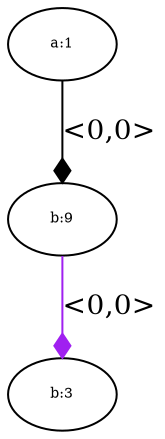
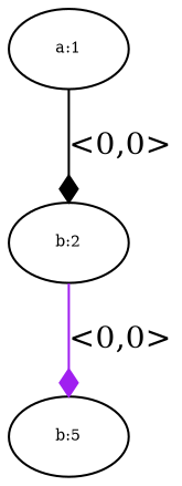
  digraph {
    concentrate=true
    node [fontsize=7]
    edge [arrowhead=diamond]
    n1 [label="a:1"]
-   n2 [label="b:9"]
-   n3 [label="b:3"]
+   n2 [label="b:2"]
+   n3 [label="b:5"]
    n1 -> n2 [color=black label="<0,0>"]
    n2 -> n3 [color=purple label="<0,0>"]
  }
